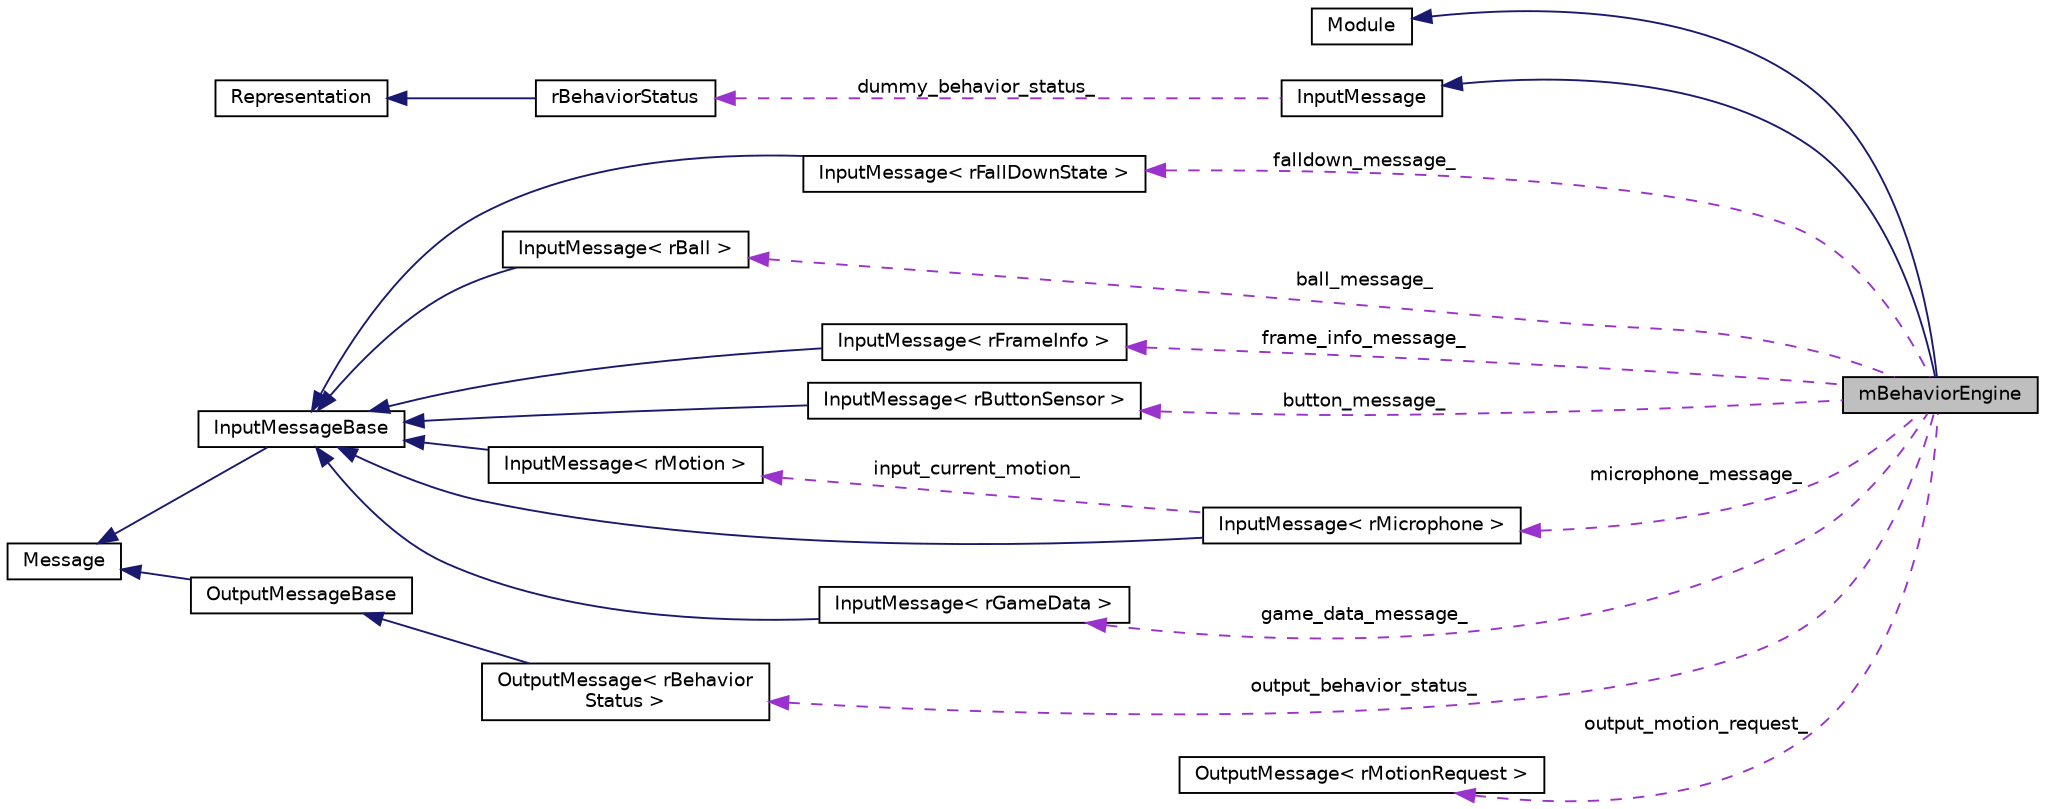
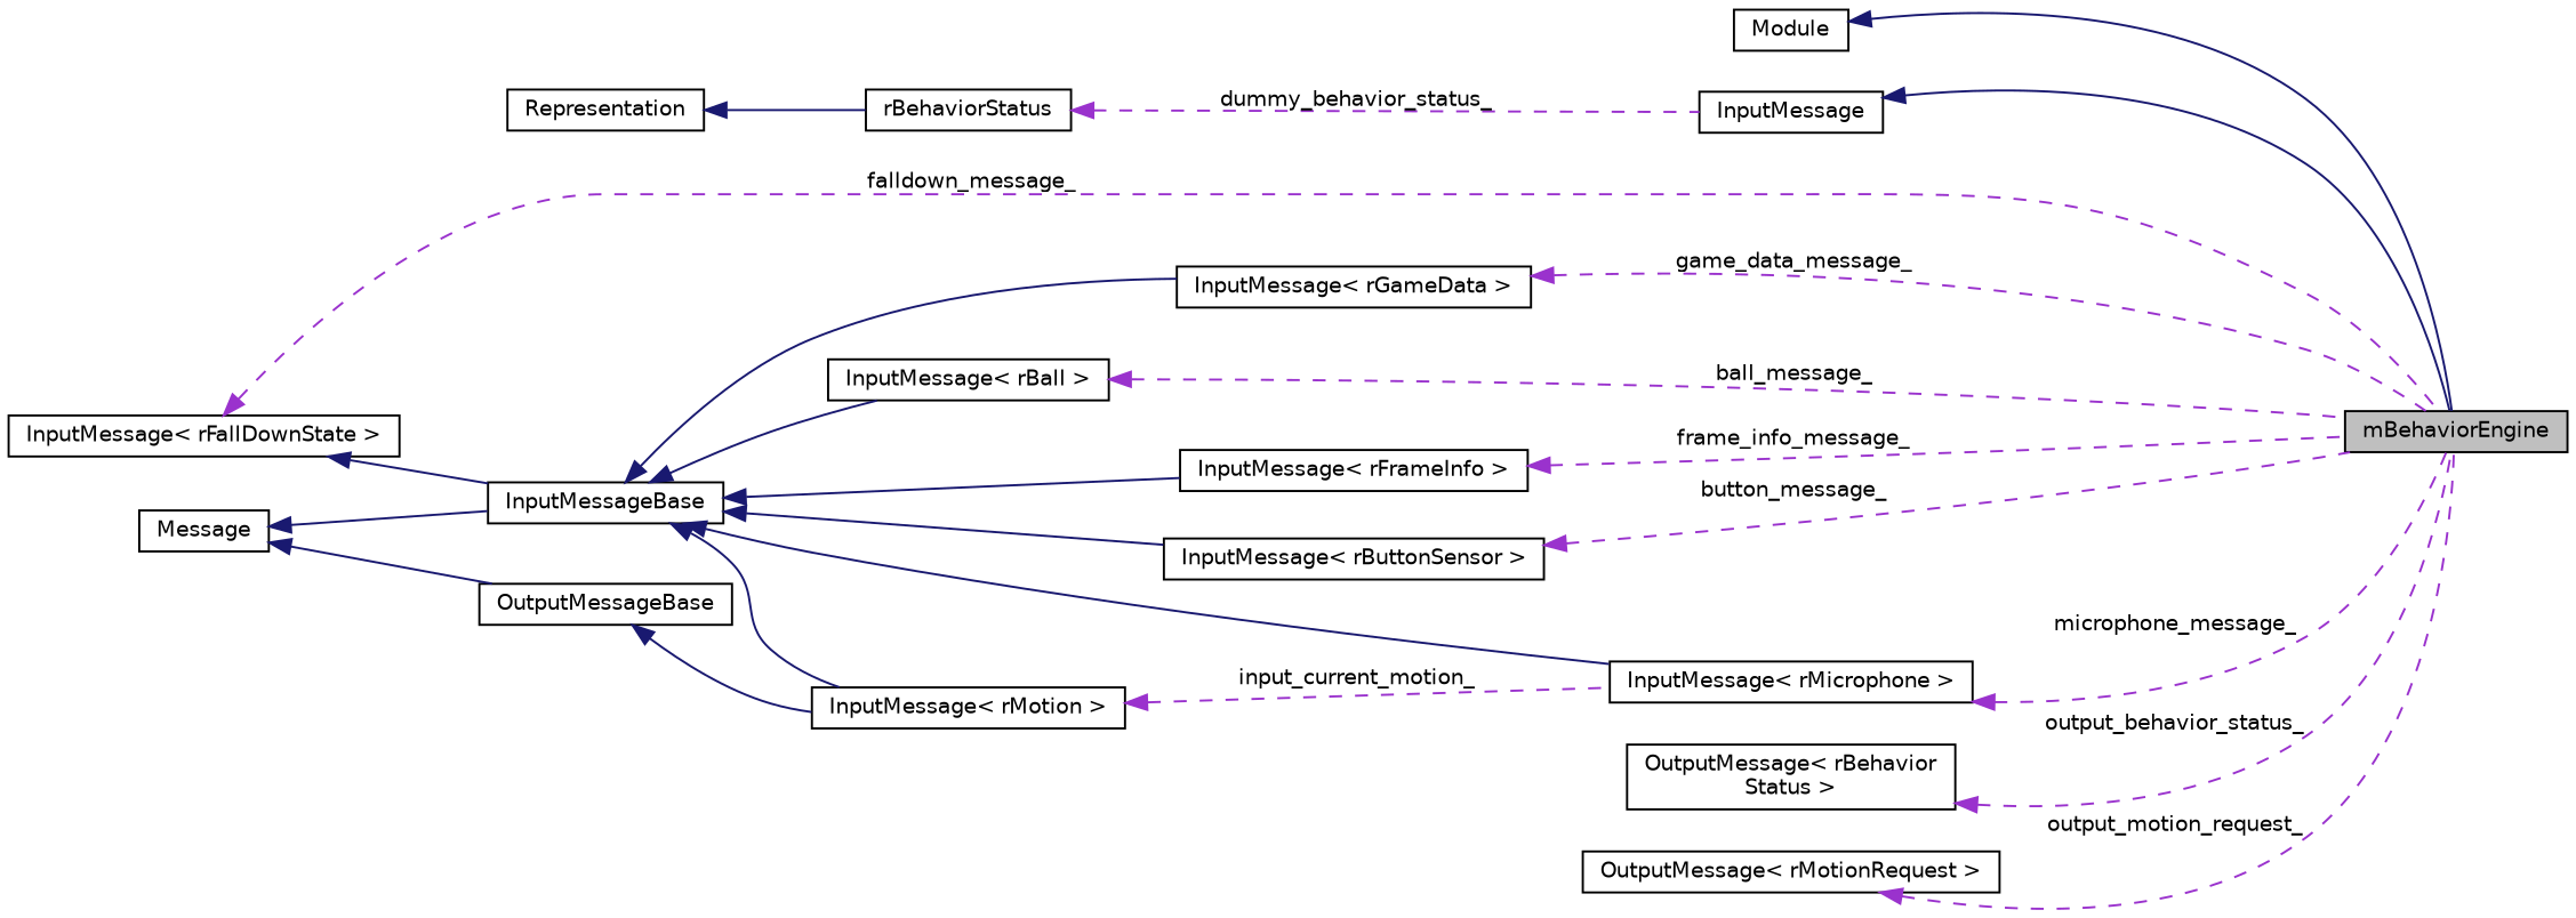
  digraph {
    rankdir=LR
    node [color=black fillcolor=white fontname=Helvetica fontsize=10 shape=record style=filled]
    edge [color=midnightblue dir=back fontname=Helvetica fontsize=10 labelfontname=Helvetica labelfontsize=10 style=solid]
    n1 [fillcolor=grey75 fontcolor=black height=0.2 label=mBehaviorEngine width=0.4]
    n2 [height=0.2 label=Module width=0.4]
    n3 [height=0.2 label=InputMessage width=0.4]
    n4 [height=0.2 label=rBehaviorStatus width=0.4]
    n5 [height=0.2 label=Representation width=0.4]
    n6 [height=0.2 label="InputMessage\< rFrameInfo \>" width=0.4]
    n7 [height=0.2 label=InputMessageBase width=0.4]
    n8 [height=0.2 label="InputMessage\< rButtonSensor \>" width=0.4]
    n9 [height=0.2 label="InputMessage\< rMicrophone \>" width=0.4]
    n10 [height=0.2 label="InputMessage\< rGameData \>" width=0.4]
    n11 [height=0.2 label="InputMessage\< rMotion \>" width=0.4]
    n12 [height=0.2 label="InputMessage\< rFallDownState \>" width=0.4]
    n13 [height=0.2 label="InputMessage\< rBall \>" width=0.4]
    n14 [height=0.2 label=Message width=0.4]
    n15 [height=0.2 label=OutputMessageBase width=0.4]
    n16 [height=0.2 label="OutputMessage\< rBehavior\lStatus \>" width=0.4]
    n17 [height=0.2 label="OutputMessage\< rMotionRequest \>" width=0.4]
    n2 -> n1
    n3 -> n1
    n4 -> n3 [color=darkorchid3 label=" dummy_behavior_status_" style=dashed]
    n5 -> n4
    n6 -> n1 [color=darkorchid3 label=" frame_info_message_" style=dashed]
    n7 -> n6
    n7 -> n8
    n7 -> n9
    n7 -> n10
    n7 -> n11
-   n7 -> n12
+   n12 -> n7
    n7 -> n13
    n8 -> n1 [color=darkorchid3 label=" button_message_" style=dashed]
    n9 -> n1 [color=darkorchid3 label=" microphone_message_" style=dashed]
    n10 -> n1 [color=darkorchid3 label=" game_data_message_" style=dashed]
    n11 -> n9 [color=darkorchid3 label=" input_current_motion_" style=dashed]
    n12 -> n1 [color=darkorchid3 label=" falldown_message_" style=dashed]
    n13 -> n1 [color=darkorchid3 label=" ball_message_" style=dashed]
    n14 -> n7
    n14 -> n15
-   n15 -> n16
+   n15 -> n11
    n16 -> n1 [color=darkorchid3 label=" output_behavior_status_" style=dashed]
    n17 -> n1 [color=darkorchid3 label=" output_motion_request_" style=dashed]
  }
